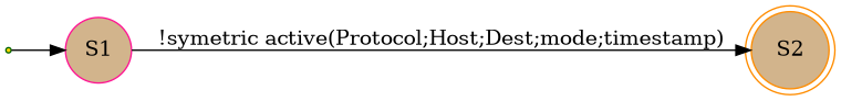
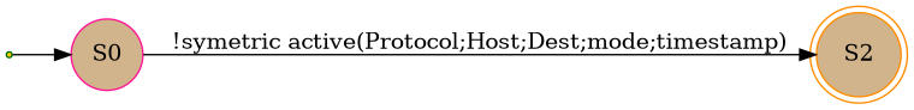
  digraph {
    rankdir=LR
    node [style=filled fillcolor=tan]
    S00 [shape=point fillcolor=gold color=darkgreen]
-   n2 [label=S1 shape=circle color=deeppink]
+   n2 [label=S0 shape=circle color=deeppink]
    n3 [label=S2 shape=doublecircle color=darkorange]
    S00 -> n2
    n2 -> n3 [label="!symetric active(Protocol;Host;Dest;mode;timestamp)"]
  }
